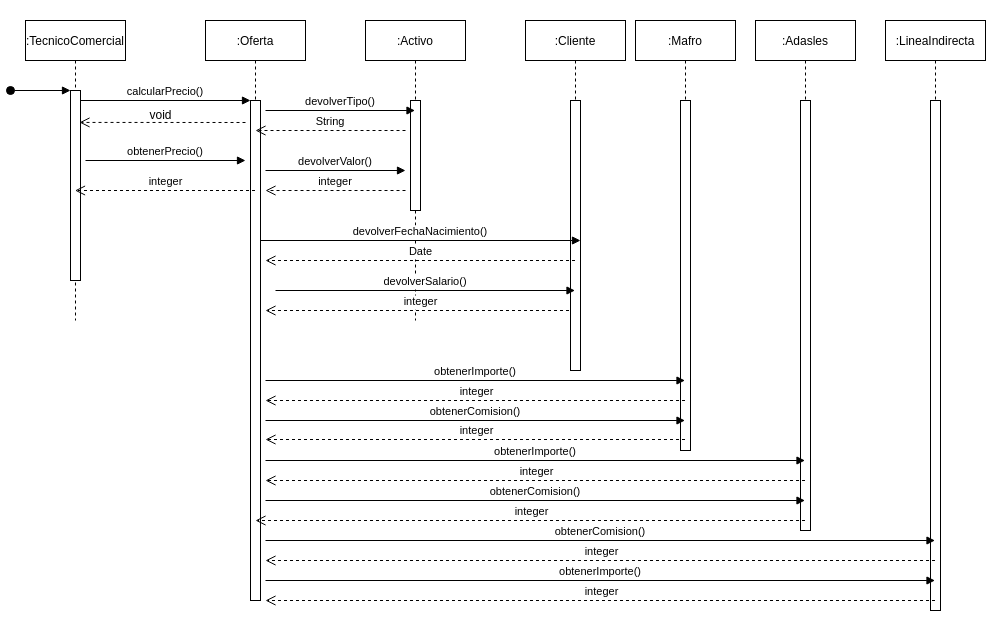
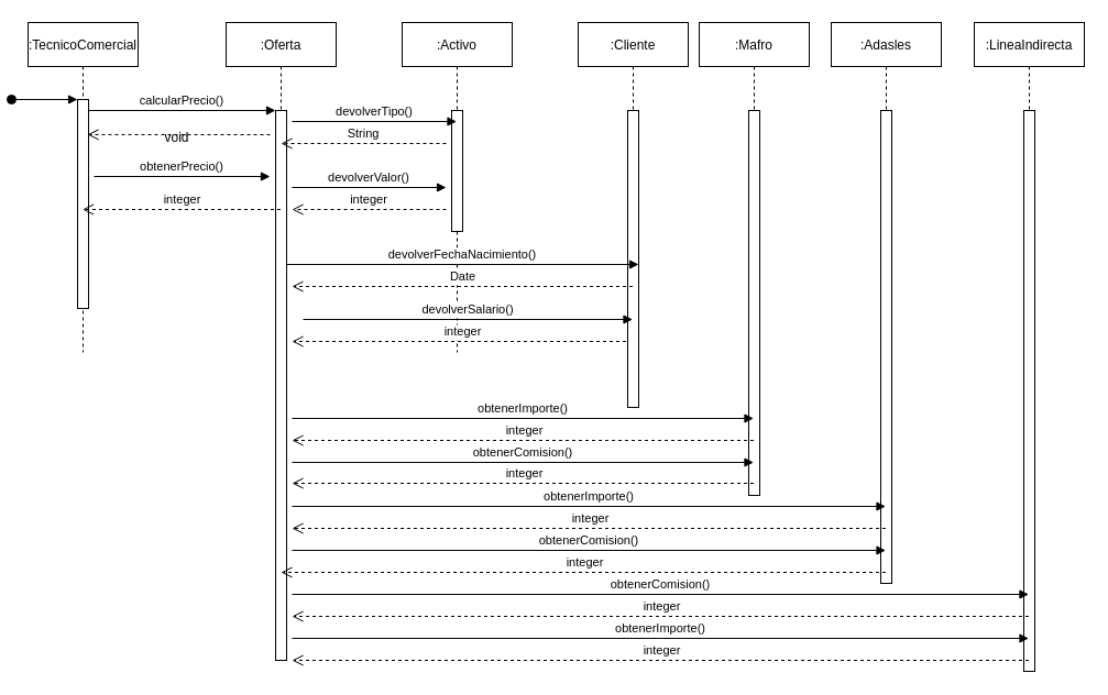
  <mxCell id="0" />
  <mxCell id="1" parent="0" />
  <mxCell id="2" value=":TecnicoComercial" style="shape=umlLifeline;perimeter=lifelinePerimeter;container=1;collapsible=0;recursiveResize=0;rounded=0;shadow=0;strokeWidth=1;" parent="1" vertex="1"><mxGeometry x="20" y="20" width="100" height="300" as="geometry" /></mxCell>
  <mxCell id="3" value="" style="points=[];perimeter=orthogonalPerimeter;rounded=0;shadow=0;strokeWidth=1;" parent="2" vertex="1"><mxGeometry x="45" y="70" width="10" height="190" as="geometry" /></mxCell>
  <mxCell id="4" value="" style="verticalAlign=bottom;startArrow=oval;endArrow=block;startSize=8;shadow=0;strokeWidth=1;" parent="2" target="3" edge="1"><mxGeometry relative="1" as="geometry"><mxPoint x="-15" y="70" as="sourcePoint" /></mxGeometry></mxCell>
  <mxCell id="5" value=":Oferta" style="shape=umlLifeline;perimeter=lifelinePerimeter;container=1;collapsible=0;recursiveResize=0;rounded=0;shadow=0;strokeWidth=1;" parent="1" vertex="1"><mxGeometry x="200" y="20" width="100" height="580" as="geometry" /></mxCell>
  <mxCell id="6" value="" style="points=[];perimeter=orthogonalPerimeter;rounded=0;shadow=0;strokeWidth=1;" parent="5" vertex="1"><mxGeometry x="45" y="80" width="10" height="500" as="geometry" /></mxCell>
  <mxCell id="7" value="devolverValor()" style="verticalAlign=bottom;endArrow=block;shadow=0;strokeWidth=1;" parent="5" edge="1"><mxGeometry relative="1" as="geometry"><mxPoint x="60" y="150" as="sourcePoint" /><mxPoint x="200" y="150" as="targetPoint" /></mxGeometry></mxCell>
  <mxCell id="8" value="integer" style="verticalAlign=bottom;endArrow=open;dashed=1;endSize=8;shadow=0;strokeWidth=1;" parent="1" source="5" target="2" edge="1"><mxGeometry x="-0.006" relative="1" as="geometry"><mxPoint x="80" y="180" as="targetPoint" /><mxPoint x="230" y="180" as="sourcePoint" /><Array as="points"><mxPoint x="190" y="190" /></Array><mxPoint as="offset" /></mxGeometry></mxCell>
  <mxCell id="9" value="calcularPrecio()" style="verticalAlign=bottom;endArrow=block;entryX=0;entryY=0;shadow=0;strokeWidth=1;" parent="1" source="3" target="6" edge="1"><mxGeometry relative="1" as="geometry"><mxPoint x="175" y="100" as="sourcePoint" /></mxGeometry></mxCell>
  <mxCell id="10" value="obtenerPrecio()" style="verticalAlign=bottom;endArrow=block;shadow=0;strokeWidth=1;exitX=1;exitY=0.25;exitDx=0;exitDy=0;exitPerimeter=0;" parent="1" edge="1"><mxGeometry relative="1" as="geometry"><mxPoint x="80" y="160" as="sourcePoint" /><mxPoint x="240" y="160" as="targetPoint" /></mxGeometry></mxCell>
  <mxCell id="11" value="" style="verticalAlign=bottom;endArrow=open;dashed=1;endSize=8;shadow=0;strokeWidth=1;entryX=0.9;entryY=0.168;entryDx=0;entryDy=0;entryPerimeter=0;" parent="1" target="3" edge="1"><mxGeometry relative="1" as="geometry"><mxPoint x="140" y="197" as="targetPoint" /><mxPoint x="240" y="122" as="sourcePoint" /></mxGeometry></mxCell>
  <mxCell id="12" value=":Activo" style="shape=umlLifeline;perimeter=lifelinePerimeter;container=1;collapsible=0;recursiveResize=0;rounded=0;shadow=0;strokeWidth=1;" parent="1" vertex="1"><mxGeometry x="360" y="20" width="100" height="300" as="geometry" /></mxCell>
  <mxCell id="13" value="" style="points=[];perimeter=orthogonalPerimeter;rounded=0;shadow=0;strokeWidth=1;" parent="12" vertex="1"><mxGeometry x="45" y="80" width="10" height="110" as="geometry" /></mxCell>
  <mxCell id="14" value="String" style="verticalAlign=bottom;endArrow=open;dashed=1;endSize=8;shadow=0;strokeWidth=1;" parent="12" edge="1"><mxGeometry x="-0.006" relative="1" as="geometry"><mxPoint x="-110" y="110" as="targetPoint" /><mxPoint x="40" y="110" as="sourcePoint" /><Array as="points"><mxPoint x="10.5" y="110" /></Array><mxPoint as="offset" /></mxGeometry></mxCell>
  <mxCell id="15" value="integer" style="verticalAlign=bottom;endArrow=open;dashed=1;endSize=8;shadow=0;strokeWidth=1;" parent="12" edge="1"><mxGeometry x="-0.006" relative="1" as="geometry"><mxPoint x="-100" y="170" as="targetPoint" /><mxPoint x="40" y="170" as="sourcePoint" /><Array as="points"><mxPoint x="10.5" y="170" /></Array><mxPoint as="offset" /></mxGeometry></mxCell>
  <mxCell id="16" value="integer" style="verticalAlign=bottom;endArrow=open;dashed=1;endSize=8;shadow=0;strokeWidth=1;" parent="12" source="19" edge="1"><mxGeometry x="-0.006" relative="1" as="geometry"><mxPoint x="-100" y="290" as="targetPoint" /><mxPoint x="80" y="290" as="sourcePoint" /><Array as="points"><mxPoint x="20.5" y="290" /></Array><mxPoint as="offset" /></mxGeometry></mxCell>
- <mxCell id="17" value="void" style="text;html=1;align=center;verticalAlign=middle;resizable=0;points=[];autosize=1;strokeColor=none;fillColor=none;" parent="1" vertex="1"><mxGeometry x="130" y="100" width="50" height="30" as="geometry" /></mxCell>
+ <mxCell id="17" value="void" style="text;html=1;align=center;verticalAlign=middle;resizable=0;points=[];autosize=1;strokeColor=none;fillColor=none;" parent="1" vertex="1"><mxGeometry x="130" y="110" width="50" height="30" as="geometry" /></mxCell>
  <mxCell id="18" value="devolverTipo()" style="verticalAlign=bottom;endArrow=block;shadow=0;strokeWidth=1;" parent="1" target="12" edge="1"><mxGeometry relative="1" as="geometry"><mxPoint x="260" y="110" as="sourcePoint" /><mxPoint x="255" y="110" as="targetPoint" /></mxGeometry></mxCell>
  <mxCell id="19" value=":Cliente" style="shape=umlLifeline;perimeter=lifelinePerimeter;container=1;collapsible=0;recursiveResize=0;rounded=0;shadow=0;strokeWidth=1;" parent="1" vertex="1"><mxGeometry x="520" y="20" width="100" height="350" as="geometry" /></mxCell>
  <mxCell id="20" value="" style="points=[];perimeter=orthogonalPerimeter;rounded=0;shadow=0;strokeWidth=1;" parent="19" vertex="1"><mxGeometry x="45" y="80" width="10" height="270" as="geometry" /></mxCell>
  <mxCell id="21" value="devolverFechaNacimiento()" style="verticalAlign=bottom;endArrow=block;shadow=0;strokeWidth=1;" parent="19" edge="1"><mxGeometry relative="1" as="geometry"><mxPoint x="-265" y="220" as="sourcePoint" /><mxPoint x="55" y="220" as="targetPoint" /></mxGeometry></mxCell>
  <mxCell id="22" value="Date" style="verticalAlign=bottom;endArrow=open;dashed=1;endSize=8;shadow=0;strokeWidth=1;" parent="1" source="19" edge="1"><mxGeometry x="-0.006" relative="1" as="geometry"><mxPoint x="260" y="260" as="targetPoint" /><mxPoint x="540" y="260" as="sourcePoint" /><Array as="points" /><mxPoint as="offset" /></mxGeometry></mxCell>
  <mxCell id="23" value="devolverSalario()" style="verticalAlign=bottom;endArrow=block;shadow=0;strokeWidth=1;" parent="1" target="19" edge="1"><mxGeometry relative="1" as="geometry"><mxPoint x="270" y="290" as="sourcePoint" /><mxPoint x="490" y="290" as="targetPoint" /></mxGeometry></mxCell>
  <mxCell id="24" value=":Mafro" style="shape=umlLifeline;perimeter=lifelinePerimeter;container=1;collapsible=0;recursiveResize=0;rounded=0;shadow=0;strokeWidth=1;" parent="1" vertex="1"><mxGeometry x="630" y="20" width="100" height="430" as="geometry" /></mxCell>
  <mxCell id="25" value="" style="points=[];perimeter=orthogonalPerimeter;rounded=0;shadow=0;strokeWidth=1;" parent="24" vertex="1"><mxGeometry x="45" y="80" width="10" height="350" as="geometry" /></mxCell>
  <mxCell id="26" value=":Adasles" style="shape=umlLifeline;perimeter=lifelinePerimeter;container=1;collapsible=0;recursiveResize=0;rounded=0;shadow=0;strokeWidth=1;" parent="1" vertex="1"><mxGeometry x="750" y="20" width="100" height="510" as="geometry" /></mxCell>
  <mxCell id="27" value="" style="points=[];perimeter=orthogonalPerimeter;rounded=0;shadow=0;strokeWidth=1;" parent="26" vertex="1"><mxGeometry x="45" y="80" width="10" height="430" as="geometry" /></mxCell>
  <mxCell id="28" value=":LineaIndirecta" style="shape=umlLifeline;perimeter=lifelinePerimeter;container=1;collapsible=0;recursiveResize=0;rounded=0;shadow=0;strokeWidth=1;" parent="1" vertex="1"><mxGeometry x="880" y="20" width="100" height="590" as="geometry" /></mxCell>
  <mxCell id="29" value="" style="points=[];perimeter=orthogonalPerimeter;rounded=0;shadow=0;strokeWidth=1;" parent="28" vertex="1"><mxGeometry x="45" y="80" width="10" height="510" as="geometry" /></mxCell>
  <mxCell id="30" value="obtenerImporte()" style="verticalAlign=bottom;endArrow=block;shadow=0;strokeWidth=1;exitX=1;exitY=0.25;exitDx=0;exitDy=0;exitPerimeter=0;" parent="1" target="24" edge="1"><mxGeometry relative="1" as="geometry"><mxPoint x="260" y="380" as="sourcePoint" /><mxPoint x="420" y="380" as="targetPoint" /></mxGeometry></mxCell>
  <mxCell id="31" value="obtenerComision()" style="verticalAlign=bottom;endArrow=block;shadow=0;strokeWidth=1;exitX=1;exitY=0.25;exitDx=0;exitDy=0;exitPerimeter=0;" parent="1" target="24" edge="1"><mxGeometry relative="1" as="geometry"><mxPoint x="260" y="420" as="sourcePoint" /><mxPoint x="420" y="420" as="targetPoint" /></mxGeometry></mxCell>
  <mxCell id="32" value="integer" style="verticalAlign=bottom;endArrow=open;dashed=1;endSize=8;shadow=0;strokeWidth=1;" parent="1" source="24" edge="1"><mxGeometry x="-0.006" relative="1" as="geometry"><mxPoint x="260" y="400" as="targetPoint" /><mxPoint x="440" y="400" as="sourcePoint" /><Array as="points"><mxPoint x="380.5" y="400" /></Array><mxPoint as="offset" /></mxGeometry></mxCell>
  <mxCell id="33" value="integer" style="verticalAlign=bottom;endArrow=open;dashed=1;endSize=8;shadow=0;strokeWidth=1;" parent="1" source="26" edge="1"><mxGeometry x="-0.006" relative="1" as="geometry"><mxPoint x="250" y="520" as="targetPoint" /><mxPoint x="430" y="520" as="sourcePoint" /><Array as="points"><mxPoint x="370.5" y="520" /></Array><mxPoint as="offset" /></mxGeometry></mxCell>
  <mxCell id="34" value="integer" style="verticalAlign=bottom;endArrow=open;dashed=1;endSize=8;shadow=0;strokeWidth=1;" parent="1" edge="1"><mxGeometry x="-0.006" relative="1" as="geometry"><mxPoint x="260" y="439" as="targetPoint" /><mxPoint x="679.5" y="439" as="sourcePoint" /><Array as="points"><mxPoint x="380.5" y="439" /></Array><mxPoint as="offset" /></mxGeometry></mxCell>
  <mxCell id="35" value="obtenerImporte()" style="verticalAlign=bottom;endArrow=block;shadow=0;strokeWidth=1;exitX=1;exitY=0.25;exitDx=0;exitDy=0;exitPerimeter=0;" parent="1" target="26" edge="1"><mxGeometry relative="1" as="geometry"><mxPoint x="260" y="460" as="sourcePoint" /><mxPoint x="679.5" y="460" as="targetPoint" /></mxGeometry></mxCell>
  <mxCell id="36" value="integer" style="verticalAlign=bottom;endArrow=open;dashed=1;endSize=8;shadow=0;strokeWidth=1;" parent="1" source="26" edge="1"><mxGeometry x="-0.006" relative="1" as="geometry"><mxPoint x="260" y="480" as="targetPoint" /><mxPoint x="679.5" y="480" as="sourcePoint" /><Array as="points"><mxPoint x="380.5" y="480" /></Array><mxPoint as="offset" /></mxGeometry></mxCell>
  <mxCell id="37" value="obtenerComision()" style="verticalAlign=bottom;endArrow=block;shadow=0;strokeWidth=1;exitX=1;exitY=0.25;exitDx=0;exitDy=0;exitPerimeter=0;" parent="1" target="26" edge="1"><mxGeometry relative="1" as="geometry"><mxPoint x="260" y="500" as="sourcePoint" /><mxPoint x="679.5" y="500" as="targetPoint" /></mxGeometry></mxCell>
  <mxCell id="38" value="obtenerComision()" style="verticalAlign=bottom;endArrow=block;shadow=0;strokeWidth=1;exitX=1;exitY=0.25;exitDx=0;exitDy=0;exitPerimeter=0;" parent="1" target="28" edge="1"><mxGeometry relative="1" as="geometry"><mxPoint x="260" y="540" as="sourcePoint" /><mxPoint x="799.5" y="540" as="targetPoint" /></mxGeometry></mxCell>
  <mxCell id="39" value="integer" style="verticalAlign=bottom;endArrow=open;dashed=1;endSize=8;shadow=0;strokeWidth=1;" parent="1" source="28" edge="1"><mxGeometry x="-0.006" relative="1" as="geometry"><mxPoint x="260" y="560" as="targetPoint" /><mxPoint x="809.5" y="560" as="sourcePoint" /><Array as="points"><mxPoint x="380.5" y="560" /></Array><mxPoint as="offset" /></mxGeometry></mxCell>
  <mxCell id="40" value="obtenerImporte()" style="verticalAlign=bottom;endArrow=block;shadow=0;strokeWidth=1;exitX=1;exitY=0.25;exitDx=0;exitDy=0;exitPerimeter=0;" parent="1" target="28" edge="1"><mxGeometry relative="1" as="geometry"><mxPoint x="260" y="580" as="sourcePoint" /><mxPoint x="799.5" y="580" as="targetPoint" /></mxGeometry></mxCell>
  <mxCell id="41" value="integer" style="verticalAlign=bottom;endArrow=open;dashed=1;endSize=8;shadow=0;strokeWidth=1;" parent="1" edge="1"><mxGeometry x="-0.006" relative="1" as="geometry"><mxPoint x="260" y="600" as="targetPoint" /><mxPoint x="929.5" y="600" as="sourcePoint" /><Array as="points"><mxPoint x="380.5" y="600" /></Array><mxPoint as="offset" /></mxGeometry></mxCell>
